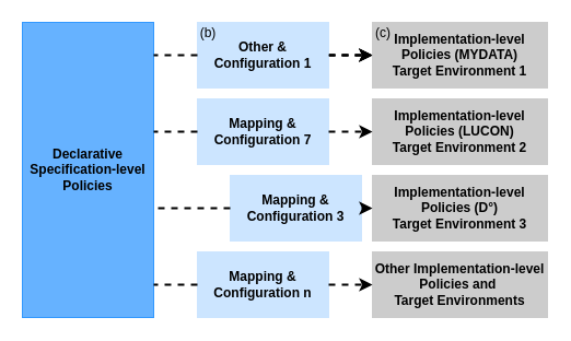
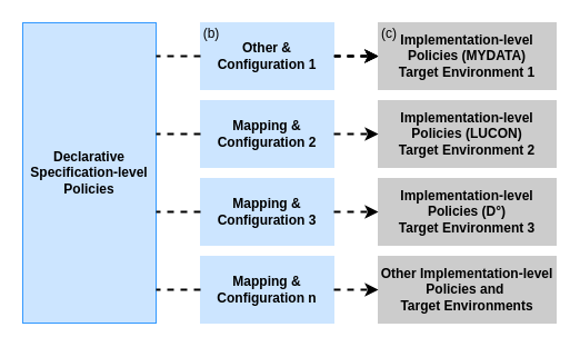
  <mxCell id="0" />
  <mxCell id="1" parent="0" />
  <mxCell id="2" value="" style="edgeStyle=orthogonalEdgeStyle;rounded=0;orthogonalLoop=1;jettySize=auto;html=1;dashed=1;fontSize=12;strokeColor=default;strokeWidth=2;" parent="1" source="4" target="7" edge="1"><mxGeometry relative="1" as="geometry" /></mxCell>
  <mxCell id="3" value="" style="edgeStyle=orthogonalEdgeStyle;rounded=0;orthogonalLoop=1;jettySize=auto;html=1;dashed=1;fontSize=12;strokeColor=default;strokeWidth=2;" parent="1" source="4" target="7" edge="1"><mxGeometry relative="1" as="geometry" /></mxCell>
  <mxCell id="4" value="&lt;b&gt;Other &amp;amp; Configuration 1&lt;/b&gt;" style="rounded=0;whiteSpace=wrap;html=1;fillColor=#CCE5FF;strokeColor=#CCE5FF;" parent="1" vertex="1"><mxGeometry x="180" y="20" width="120" height="60" as="geometry" /></mxCell>
- <mxCell id="5" value="&lt;b&gt;Mapping &amp;amp; Configuration 3&lt;/b&gt;" style="rounded=0;whiteSpace=wrap;html=1;fillColor=#CCE5FF;strokeColor=#CCE5FF;" parent="1" vertex="1"><mxGeometry x="210" y="160" width="120" height="60" as="geometry" /></mxCell>
- <mxCell id="6" value="&lt;b&gt;Mapping &amp;amp; Configuration 7&lt;/b&gt;" style="rounded=0;whiteSpace=wrap;html=1;fillColor=#CCE5FF;strokeColor=#CCE5FF;" parent="1" vertex="1"><mxGeometry x="180" y="90" width="120" height="60" as="geometry" /></mxCell>
+ <mxCell id="5" value="&lt;b&gt;Mapping &amp;amp; Configuration 3&lt;/b&gt;" style="rounded=0;whiteSpace=wrap;html=1;fillColor=#CCE5FF;strokeColor=#CCE5FF;" parent="1" vertex="1"><mxGeometry x="180" y="160" width="120" height="60" as="geometry" /></mxCell>
+ <mxCell id="6" value="&lt;b&gt;Mapping &amp;amp; Configuration 2&lt;/b&gt;" style="rounded=0;whiteSpace=wrap;html=1;fillColor=#CCE5FF;strokeColor=#CCE5FF;" parent="1" vertex="1"><mxGeometry x="180" y="90" width="120" height="60" as="geometry" /></mxCell>
  <mxCell id="7" value="&lt;b&gt;Implementation-level Policies (MYDATA) &lt;br&gt;Target Environment 1&lt;/b&gt;" style="rounded=0;whiteSpace=wrap;html=1;fillColor=#CCCCCC;strokeColor=#CCCCCC;" parent="1" vertex="1"><mxGeometry x="340" y="20" width="160" height="60" as="geometry" /></mxCell>
  <mxCell id="8" value="&lt;b&gt;Implementation-level Policies (D°)&lt;br&gt;Target Environment 3&lt;/b&gt;" style="rounded=0;whiteSpace=wrap;html=1;strokeColor=#CCCCCC;fillColor=#CCCCCC;" parent="1" vertex="1"><mxGeometry x="340" y="160" width="160" height="60" as="geometry" /></mxCell>
  <mxCell id="9" value="&lt;b&gt;Implementation-level Policies (LUCON)&lt;br&gt;Target Environment 2&lt;/b&gt;" style="rounded=0;whiteSpace=wrap;html=1;strokeColor=#CCCCCC;fillColor=#CCCCCC;" parent="1" vertex="1"><mxGeometry x="340" y="90" width="160" height="60" as="geometry" /></mxCell>
- <mxCell id="10" value="&lt;font style=&quot;font-size: 12px&quot;&gt;&lt;b&gt;Declarative Specification-level Policies&lt;/b&gt;&lt;/font&gt;" style="rounded=0;whiteSpace=wrap;html=1;fillColor=#66B2FF;strokeColor=#3399FF;" parent="1" vertex="1"><mxGeometry x="20" y="20" width="120" height="270" as="geometry" /></mxCell>
+ <mxCell id="10" value="&lt;font style=&quot;font-size: 12px&quot;&gt;&lt;b&gt;Declarative Specification-level Policies&lt;/b&gt;&lt;/font&gt;" style="rounded=0;whiteSpace=wrap;html=1;fillColor=#cce5ff;strokeColor=#3399FF;" parent="1" vertex="1"><mxGeometry x="20" y="20" width="120" height="270" as="geometry" /></mxCell>
  <mxCell id="11" value="" style="endArrow=classic;html=1;rounded=0;fontSize=12;entryX=0;entryY=0.5;entryDx=0;entryDy=0;strokeColor=default;dashed=1;strokeWidth=2;" parent="1" target="7" edge="1"><mxGeometry width="50" height="50" relative="1" as="geometry"><mxPoint x="300" y="50" as="sourcePoint" /><mxPoint x="270" y="60" as="targetPoint" /></mxGeometry></mxCell>
  <mxCell id="12" value="" style="endArrow=none;dashed=1;html=1;rounded=0;fontSize=12;strokeColor=default;exitX=0;exitY=0.5;exitDx=0;exitDy=0;strokeWidth=2;" parent="1" source="4" edge="1"><mxGeometry width="50" height="50" relative="1" as="geometry"><mxPoint x="220" y="110" as="sourcePoint" /><mxPoint x="140" y="50" as="targetPoint" /></mxGeometry></mxCell>
  <mxCell id="13" value="" style="endArrow=classic;html=1;rounded=0;fontSize=12;entryX=0;entryY=0.5;entryDx=0;entryDy=0;strokeColor=default;dashed=1;strokeWidth=2;exitX=1;exitY=0.5;exitDx=0;exitDy=0;" parent="1" source="6" target="9" edge="1"><mxGeometry width="50" height="50" relative="1" as="geometry"><mxPoint x="310" y="60" as="sourcePoint" /><mxPoint x="350" y="60" as="targetPoint" /></mxGeometry></mxCell>
  <mxCell id="14" value="" style="endArrow=classic;html=1;rounded=0;fontSize=12;entryX=0;entryY=0.5;entryDx=0;entryDy=0;strokeColor=default;dashed=1;strokeWidth=2;exitX=1;exitY=0.5;exitDx=0;exitDy=0;" parent="1" source="5" target="8" edge="1"><mxGeometry width="50" height="50" relative="1" as="geometry"><mxPoint x="320" y="70" as="sourcePoint" /><mxPoint x="360" y="70" as="targetPoint" /></mxGeometry></mxCell>
  <mxCell id="15" value="" style="endArrow=none;dashed=1;html=1;rounded=0;fontSize=12;strokeColor=default;exitX=0;exitY=0.5;exitDx=0;exitDy=0;strokeWidth=2;" parent="1" source="6" edge="1"><mxGeometry width="50" height="50" relative="1" as="geometry"><mxPoint x="190" y="60" as="sourcePoint" /><mxPoint x="140" y="120" as="targetPoint" /></mxGeometry></mxCell>
  <mxCell id="16" value="" style="endArrow=none;dashed=1;html=1;rounded=0;fontSize=12;strokeColor=default;exitX=0;exitY=0.5;exitDx=0;exitDy=0;strokeWidth=2;" parent="1" source="5" edge="1"><mxGeometry width="50" height="50" relative="1" as="geometry"><mxPoint x="200" y="70" as="sourcePoint" /><mxPoint x="140" y="190" as="targetPoint" /></mxGeometry></mxCell>
  <mxCell id="17" value="(b)" style="text;html=1;strokeColor=none;fillColor=none;align=center;verticalAlign=middle;whiteSpace=wrap;rounded=0;fontSize=12;" parent="1" vertex="1"><mxGeometry x="175" y="20" width="30" height="20" as="geometry" /></mxCell>
  <mxCell id="18" value="(c)" style="text;html=1;strokeColor=none;fillColor=none;align=center;verticalAlign=middle;whiteSpace=wrap;rounded=0;fontSize=12;" parent="1" vertex="1"><mxGeometry x="335" y="20" width="30" height="20" as="geometry" /></mxCell>
  <mxCell id="19" value="&lt;b&gt;Mapping &amp;amp; Configuration n&lt;/b&gt;" style="rounded=0;whiteSpace=wrap;html=1;fillColor=#CCE5FF;strokeColor=#CCE5FF;" vertex="1" parent="1"><mxGeometry x="180" y="230" width="120" height="60" as="geometry" /></mxCell>
  <mxCell id="20" value="&lt;b&gt;Other Implementation-level Policies and&amp;nbsp;&lt;br&gt;Target Environments&lt;/b&gt;" style="rounded=0;whiteSpace=wrap;html=1;strokeColor=#CCCCCC;fillColor=#CCCCCC;" vertex="1" parent="1"><mxGeometry x="340" y="230" width="160" height="60" as="geometry" /></mxCell>
  <mxCell id="21" value="" style="endArrow=classic;html=1;rounded=0;fontSize=12;entryX=0;entryY=0.5;entryDx=0;entryDy=0;strokeColor=default;dashed=1;strokeWidth=2;exitX=1;exitY=0.5;exitDx=0;exitDy=0;" edge="1" parent="1" source="19" target="20"><mxGeometry width="50" height="50" relative="1" as="geometry"><mxPoint x="310" y="200" as="sourcePoint" /><mxPoint x="350" y="200" as="targetPoint" /></mxGeometry></mxCell>
  <mxCell id="22" value="" style="endArrow=none;dashed=1;html=1;rounded=0;fontSize=12;strokeColor=default;exitX=0;exitY=0.5;exitDx=0;exitDy=0;strokeWidth=2;" edge="1" parent="1" source="19"><mxGeometry width="50" height="50" relative="1" as="geometry"><mxPoint x="190" y="200" as="sourcePoint" /><mxPoint x="140" y="260" as="targetPoint" /></mxGeometry></mxCell>
